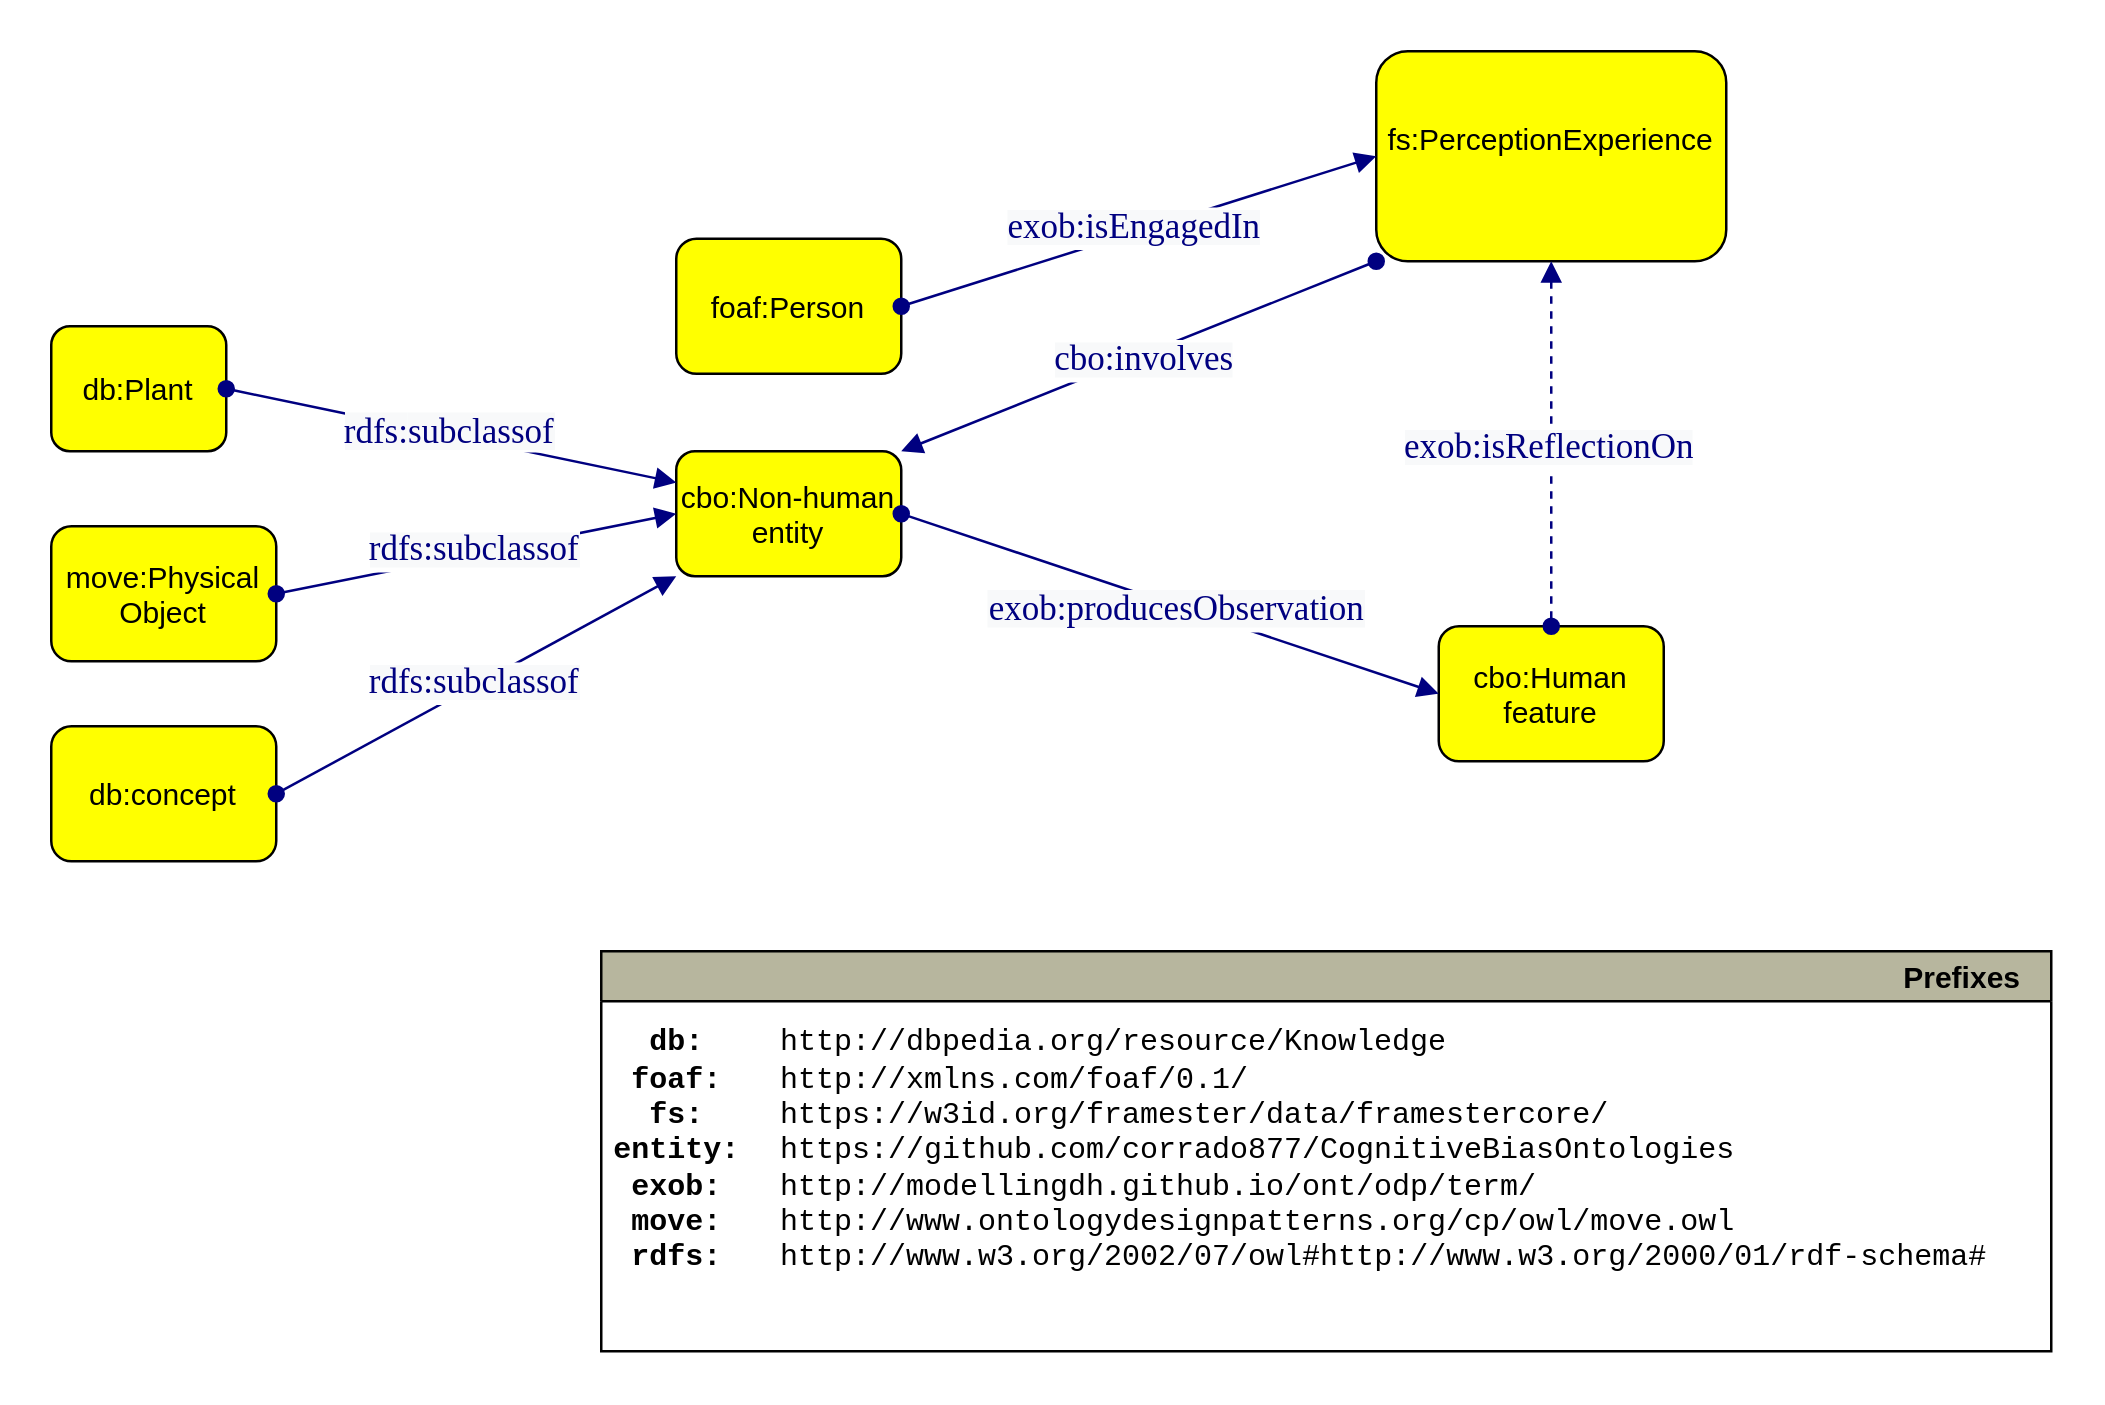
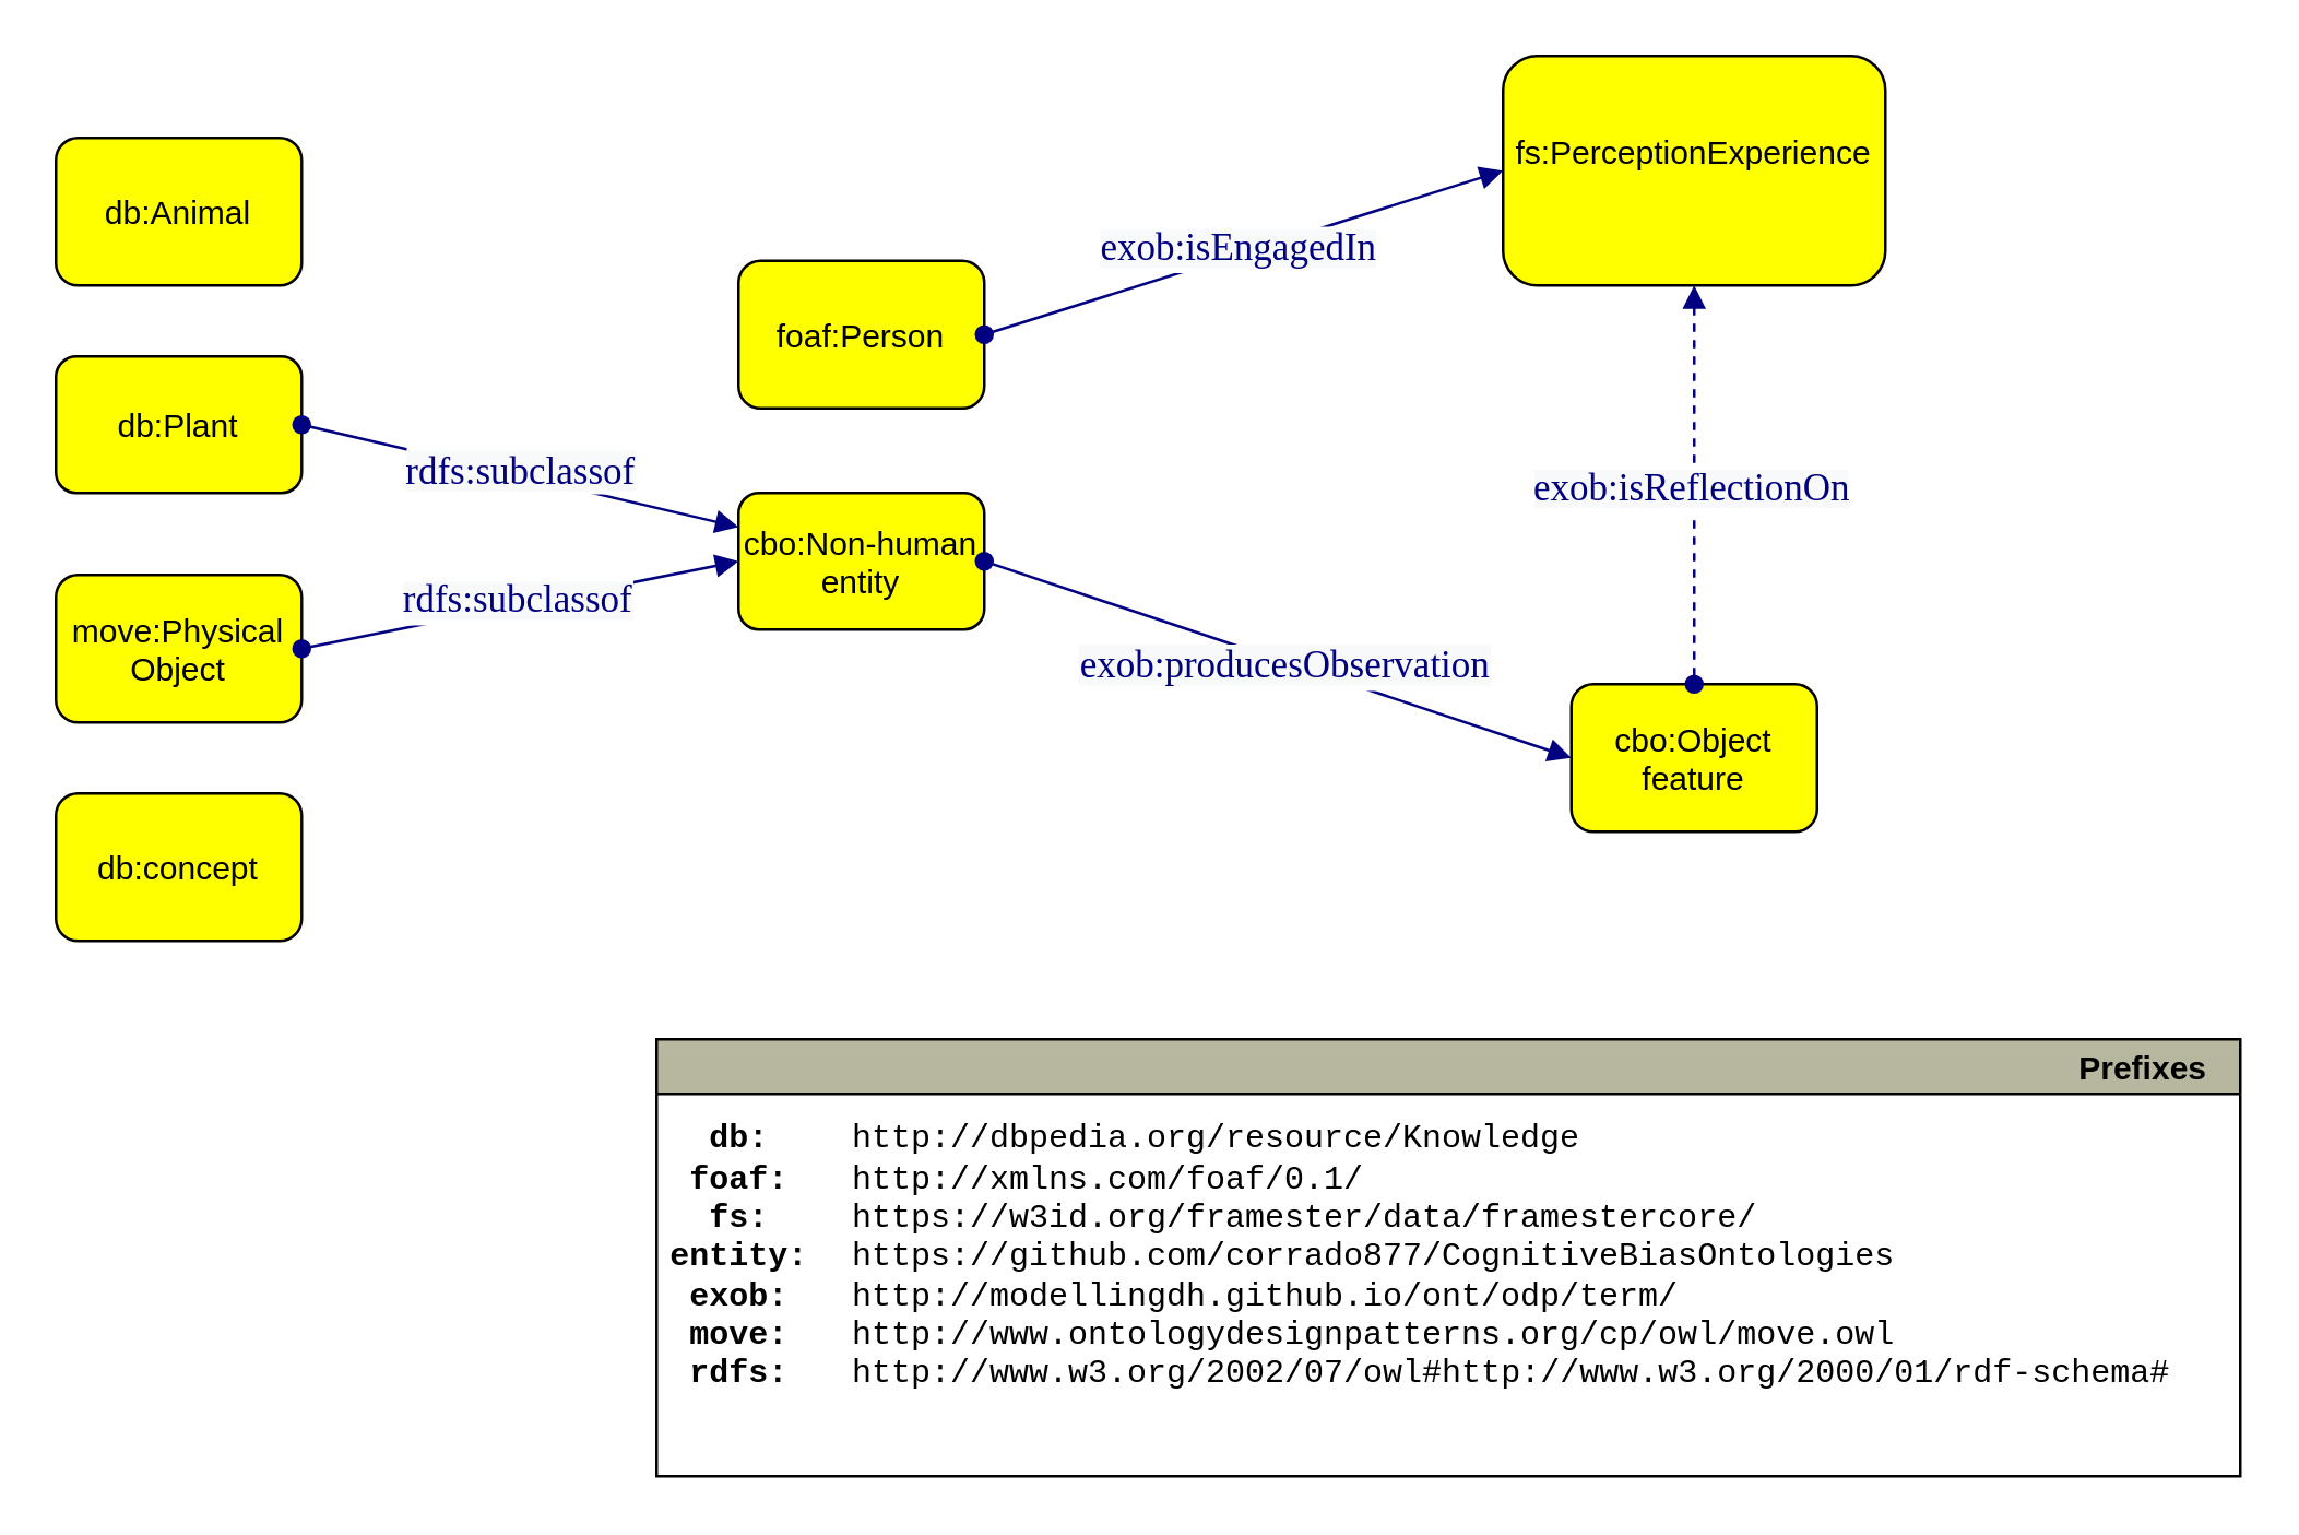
  <mxCell id="0" />
  <mxCell id="1" parent="0" />
  <mxCell id="2" value="foaf:Person" style="graphMlID=n4;shape=rect;rounded=1;arcsize=30;fillColor=#ffff00;strokeColor=#000000;strokeWidth=1.0" parent="1" vertex="1"><mxGeometry x="270" y="95" width="90" height="54" as="geometry" /></mxCell>
  <mxCell id="3" value="cbo:Non-human&#10;entity" style="graphMlID=n4;shape=rect;rounded=1;arcsize=30;fillColor=#ffff00;strokeColor=#000000;strokeWidth=1.0" parent="1" vertex="1"><mxGeometry x="270" y="180" width="90" height="50" as="geometry" /></mxCell>
- <mxCell id="5" value="db:Plant" style="graphMlID=n4;shape=rect;rounded=1;arcsize=30;fillColor=#ffff00;strokeColor=#000000;strokeWidth=1.0" parent="1" vertex="1"><mxGeometry x="20" y="130" width="70" height="50" as="geometry" /></mxCell>
+ <mxCell id="4" value="db:Animal" style="graphMlID=n4;shape=rect;rounded=1;arcsize=30;fillColor=#ffff00;strokeColor=#000000;strokeWidth=1.0" parent="1" vertex="1"><mxGeometry x="20" y="50" width="90" height="54" as="geometry" /></mxCell>
+ <mxCell id="5" value="db:Plant" style="graphMlID=n4;shape=rect;rounded=1;arcsize=30;fillColor=#ffff00;strokeColor=#000000;strokeWidth=1.0" parent="1" vertex="1"><mxGeometry x="20" y="130" width="90" height="50" as="geometry" /></mxCell>
  <mxCell id="6" value="move:Physical&#10;Object" style="graphMlID=n4;shape=rect;rounded=1;arcsize=30;fillColor=#ffff00;strokeColor=#000000;strokeWidth=1.0" parent="1" vertex="1"><mxGeometry x="20" y="210" width="90" height="54" as="geometry" /></mxCell>
  <mxCell id="7" value="db:concept" style="graphMlID=n4;shape=rect;rounded=1;arcsize=30;fillColor=#ffff00;strokeColor=#000000;strokeWidth=1.0" parent="1" vertex="1"><mxGeometry x="20" y="290" width="90" height="54" as="geometry" /></mxCell>
- <mxCell id="8" value="cbo:Human&#10;feature" style="graphMlID=n4;shape=rect;rounded=1;arcsize=30;fillColor=#ffff00;strokeColor=#000000;strokeWidth=1.0" parent="1" vertex="1"><mxGeometry x="575" y="250" width="90" height="54" as="geometry" /></mxCell>
+ <mxCell id="8" value="cbo:Object&#10;feature" style="graphMlID=n4;shape=rect;rounded=1;arcsize=30;fillColor=#ffff00;strokeColor=#000000;strokeWidth=1.0" parent="1" vertex="1"><mxGeometry x="575" y="250" width="90" height="54" as="geometry" /></mxCell>
  <mxCell id="9" value="fs:PerceptionExperience&#10;" style="graphMlID=n4;shape=rect;rounded=1;arcsize=30;fillColor=#ffff00;strokeColor=#000000;strokeWidth=1.0" parent="1" vertex="1"><mxGeometry x="550" y="20" width="140" height="84" as="geometry" /></mxCell>
  <mxCell id="10" value="" style="graphMlID=e0;rounded=0;endArrow=block;strokeColor=#000080;strokeWidth=1.0;startArrow=oval;startFill=1;endFill=1;exitX=1;exitY=0.5;exitDx=0;exitDy=0;entryX=0;entryY=0.5;entryDx=0;entryDy=0;" edge="1" parent="1" source="2" target="9"><mxGeometry relative="1" as="geometry"><mxPoint x="380" y="-9.918" as="sourcePoint" /><mxPoint x="531" y="-10" as="targetPoint" /></mxGeometry></mxCell>
  <mxCell id="11" value="&lt;span style=&quot;color: rgb(0, 0, 128); font-family: dialog; background-color: rgb(248, 249, 250);&quot;&gt;&lt;font style=&quot;font-size: 14px;&quot;&gt;exob:isEngagedIn&lt;/font&gt;&lt;/span&gt;" style="text;html=1;align=center;verticalAlign=middle;resizable=0;points=[];labelBackgroundColor=#ffffff;" vertex="1" connectable="0" parent="10"><mxGeometry x="-0.017" y="2" relative="1" as="geometry"><mxPoint as="offset" /></mxGeometry></mxCell>
  <mxCell id="12" value="" style="graphMlID=e0;rounded=0;endArrow=block;strokeColor=#000080;strokeWidth=1.0;startArrow=oval;startFill=1;endFill=1;entryX=0.5;entryY=1;entryDx=0;entryDy=0;dashed=1;" edge="1" parent="1" source="8" target="9"><mxGeometry relative="1" as="geometry"><mxPoint x="544.5" y="344.082" as="sourcePoint" /><mxPoint x="695.5" y="344" as="targetPoint" /></mxGeometry></mxCell>
  <mxCell id="13" value="&lt;span style=&quot;color: rgb(0, 0, 128); font-family: dialog; background-color: rgb(248, 249, 250);&quot;&gt;&lt;font style=&quot;font-size: 14px;&quot;&gt;exob:isReflectionOn&lt;/font&gt;&lt;/span&gt;" style="text;html=1;align=center;verticalAlign=middle;resizable=0;points=[];labelBackgroundColor=#ffffff;" vertex="1" connectable="0" parent="12"><mxGeometry x="-0.017" y="2" relative="1" as="geometry"><mxPoint as="offset" /></mxGeometry></mxCell>
- <mxCell id="14" value="" style="graphMlID=e0;rounded=0;endArrow=block;strokeColor=#000080;strokeWidth=1.0;startArrow=oval;startFill=1;endFill=1;exitX=0;exitY=1;exitDx=0;exitDy=0;entryX=1;entryY=0;entryDx=0;entryDy=0;" edge="1" parent="1" source="9" target="3"><mxGeometry relative="1" as="geometry"><mxPoint x="320" y="-19.918" as="sourcePoint" /><mxPoint x="471" y="-20" as="targetPoint" /></mxGeometry></mxCell>
- <mxCell id="15" value="&lt;span style=&quot;color: rgb(0, 0, 128); font-family: dialog; background-color: rgb(248, 249, 250);&quot;&gt;&lt;font style=&quot;font-size: 14px;&quot;&gt;cbo:involves&lt;/font&gt;&lt;/span&gt;" style="text;html=1;align=center;verticalAlign=middle;resizable=0;points=[];labelBackgroundColor=#ffffff;" vertex="1" connectable="0" parent="14"><mxGeometry x="-0.017" y="2" relative="1" as="geometry"><mxPoint as="offset" /></mxGeometry></mxCell>
  <mxCell id="16" value="" style="graphMlID=e0;rounded=0;endArrow=block;strokeColor=#000080;strokeWidth=1.0;startArrow=oval;startFill=1;endFill=1;exitX=1;exitY=0.5;exitDx=0;exitDy=0;entryX=0;entryY=0.5;entryDx=0;entryDy=0;" edge="1" parent="1" source="3" target="8"><mxGeometry relative="1" as="geometry"><mxPoint x="420" y="272" as="sourcePoint" /><mxPoint x="635" y="344" as="targetPoint" /></mxGeometry></mxCell>
  <mxCell id="17" value="&lt;font style=&quot;font-size: 14px;&quot; face=&quot;dialog&quot; color=&quot;#000080&quot;&gt;&lt;span style=&quot;background-color: rgb(248, 249, 250);&quot;&gt;exob:producesObservation&lt;/span&gt;&lt;/font&gt;" style="text;html=1;align=center;verticalAlign=middle;resizable=0;points=[];labelBackgroundColor=#ffffff;" vertex="1" connectable="0" parent="16"><mxGeometry x="-0.017" y="2" relative="1" as="geometry"><mxPoint x="4" y="5" as="offset" /></mxGeometry></mxCell>
  <mxCell id="18" value="" style="graphMlID=e0;rounded=0;endArrow=block;strokeColor=#000080;strokeWidth=1.0;startArrow=oval;startFill=1;endFill=1;exitX=1;exitY=0.5;exitDx=0;exitDy=0;entryX=0;entryY=0.25;entryDx=0;entryDy=0;" edge="1" parent="1" source="5" target="3"><mxGeometry relative="1" as="geometry"><mxPoint x="300" y="380.082" as="sourcePoint" /><mxPoint x="451" y="380" as="targetPoint" /></mxGeometry></mxCell>
  <mxCell id="19" value="&lt;font style=&quot;font-size: 14px;&quot;&gt;&lt;span style=&quot;color: rgb(0, 0, 128); font-family: dialog; background-color: rgb(248, 249, 250);&quot;&gt;rdfs:&lt;/span&gt;&lt;span style=&quot;color: rgb(0, 0, 128); font-family: dialog; background-color: rgb(248, 249, 250);&quot;&gt;&lt;font style=&quot;&quot;&gt;subclassof&lt;/font&gt;&lt;/span&gt;&lt;/font&gt;" style="text;html=1;align=center;verticalAlign=middle;resizable=0;points=[];labelBackgroundColor=#ffffff;" vertex="1" connectable="0" parent="18"><mxGeometry x="-0.017" y="2" relative="1" as="geometry"><mxPoint as="offset" /></mxGeometry></mxCell>
  <mxCell id="20" value="" style="graphMlID=e0;rounded=0;endArrow=block;strokeColor=#000080;strokeWidth=1.0;startArrow=oval;startFill=1;endFill=1;exitX=1;exitY=0.5;exitDx=0;exitDy=0;entryX=0;entryY=0.5;entryDx=0;entryDy=0;" edge="1" parent="1" source="6" target="3"><mxGeometry relative="1" as="geometry"><mxPoint x="290" y="316.582" as="sourcePoint" /><mxPoint x="441" y="316.5" as="targetPoint" /></mxGeometry></mxCell>
  <mxCell id="21" value="&lt;span style=&quot;color: rgb(0, 0, 128); font-family: dialog; background-color: rgb(248, 249, 250);&quot;&gt;&lt;font style=&quot;font-size: 14px;&quot;&gt;rdfs:subclassof&lt;/font&gt;&lt;/span&gt;" style="text;html=1;align=center;verticalAlign=middle;resizable=0;points=[];labelBackgroundColor=#ffffff;" vertex="1" connectable="0" parent="20"><mxGeometry x="-0.017" y="2" relative="1" as="geometry"><mxPoint as="offset" /></mxGeometry></mxCell>
- <mxCell id="22" value="" style="graphMlID=e0;rounded=0;endArrow=block;strokeColor=#000080;strokeWidth=1.0;startArrow=oval;startFill=1;endFill=1;exitX=1;exitY=0.5;exitDx=0;exitDy=0;entryX=0;entryY=1;entryDx=0;entryDy=0;" edge="1" parent="1" source="7" target="3"><mxGeometry relative="1" as="geometry"><mxPoint x="280" y="360.082" as="sourcePoint" /><mxPoint x="431" y="360" as="targetPoint" /></mxGeometry></mxCell>
- <mxCell id="23" value="&lt;span style=&quot;color: rgb(0, 0, 128); font-family: dialog; background-color: rgb(248, 249, 250);&quot;&gt;&lt;font style=&quot;font-size: 14px;&quot;&gt;rdfs:subclassof&lt;/font&gt;&lt;/span&gt;" style="text;html=1;align=center;verticalAlign=middle;resizable=0;points=[];labelBackgroundColor=#ffffff;" vertex="1" connectable="0" parent="22"><mxGeometry x="-0.017" y="2" relative="1" as="geometry"><mxPoint as="offset" /></mxGeometry></mxCell>
  <mxCell id="24" value="Prefixes" style="graphMlID=n0;shape=swimlane;startSize=20;fillColor=#b7b69e;strokeColor=#000000;strokeWidth=1.0;align=right;spacingRight=10;fontStyle=1" vertex="1" parent="1"><mxGeometry x="240" y="380" width="579.996" height="160" as="geometry" /></mxCell>
  <mxCell id="25" value="&lt;div style=&quot;&quot;&gt;&lt;b style=&quot;background-color: initial;&quot;&gt;db:&lt;/b&gt;&lt;/div&gt;&lt;b&gt;&lt;div style=&quot;&quot;&gt;&lt;b style=&quot;background-color: initial;&quot;&gt;foaf:&lt;/b&gt;&lt;/div&gt;&lt;div style=&quot;&quot;&gt;&lt;b style=&quot;background-color: initial;&quot;&gt;fs:&lt;/b&gt;&lt;br&gt;&lt;/div&gt;&lt;div style=&quot;&quot;&gt;&lt;b style=&quot;background-color: initial;&quot;&gt;entity:&lt;/b&gt;&lt;br&gt;&lt;/div&gt;&lt;div style=&quot;&quot;&gt;&lt;b style=&quot;background-color: initial;&quot;&gt;exob:&lt;/b&gt;&lt;br&gt;&lt;/div&gt;&lt;div style=&quot;&quot;&gt;move:&lt;/div&gt;&lt;div style=&quot;&quot;&gt;rdfs:&lt;/div&gt;&lt;/b&gt;" style="text;html=1;align=center;verticalAlign=middle;resizable=0;points=[];autosize=1;fontFamily=Courier New;" vertex="1" parent="24"><mxGeometry x="-0.004" y="25.0" width="60" height="110" as="geometry" /></mxCell>
  <mxCell id="26" value="&lt;div style=&quot;border-color: var(--border-color);&quot;&gt;http://dbpedia.org/resource/Knowledge&lt;/div&gt;&lt;div style=&quot;border-color: var(--border-color);&quot;&gt;http://xmlns.com/foaf/0.1/&lt;/div&gt;&lt;div style=&quot;border-color: var(--border-color);&quot;&gt;&lt;span style=&quot;background-color: initial;&quot;&gt;https://w3id.org/framester/data/framestercore/&lt;/span&gt;&lt;b style=&quot;background-color: initial; border-color: var(--border-color); text-align: center;&quot;&gt;&lt;span style=&quot;border-color: var(--border-color);&quot;&gt;&lt;span style=&quot;border-color: var(--border-color);&quot;&gt;&amp;nbsp; &amp;nbsp;&lt;/span&gt;&lt;/span&gt;&amp;nbsp;&lt;/b&gt;&lt;br&gt;&lt;/div&gt;&lt;span style=&quot;text-align: center;&quot;&gt;https://github.com/corrado877/CognitiveBiasOntologies&lt;br&gt;&lt;/span&gt;&lt;span style=&quot;text-align: center;&quot;&gt;http://modellingdh.github.io/ont/odp/term/&lt;/span&gt;&lt;b&gt;&amp;nbsp;&lt;/b&gt;&lt;br&gt;http://www.ontologydesignpatterns.org/cp/owl/move.owl&lt;br&gt;http://www.w3.org/2002/07/owl#&lt;span style=&quot;border-color: var(--border-color); text-align: center;&quot;&gt;&lt;/span&gt;&lt;span style=&quot;border-color: var(--border-color); text-align: center;&quot;&gt;http://www.w3.org/2000/01/rdf-schema#&lt;/span&gt;&amp;nbsp;" style="text;html=1;align=left;verticalAlign=middle;resizable=0;points=[];autosize=1;fontFamily=Courier New;" vertex="1" parent="24"><mxGeometry x="69.996" y="25.0" width="510" height="110" as="geometry" /></mxCell>
